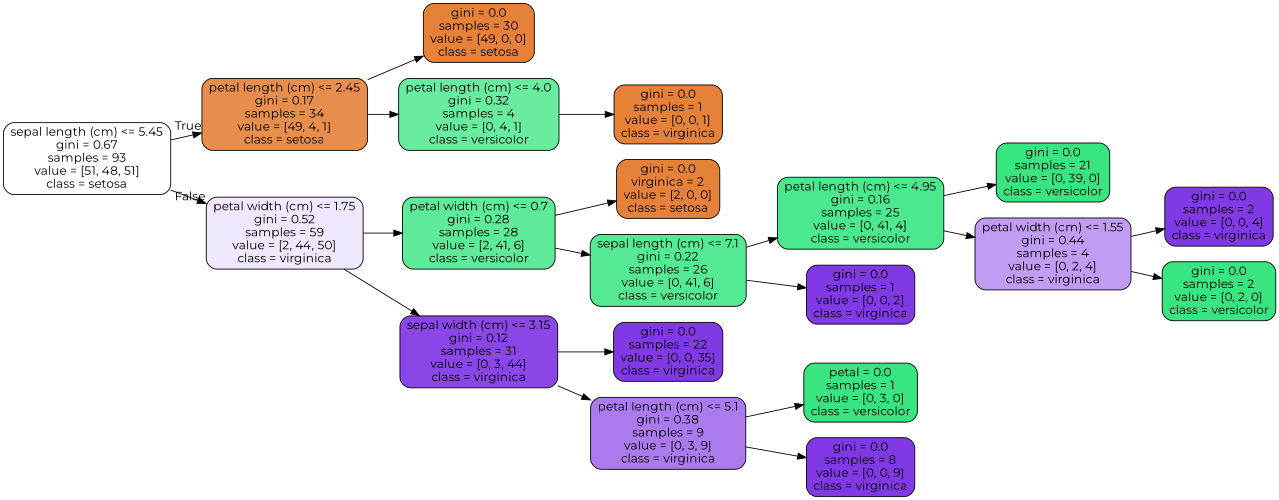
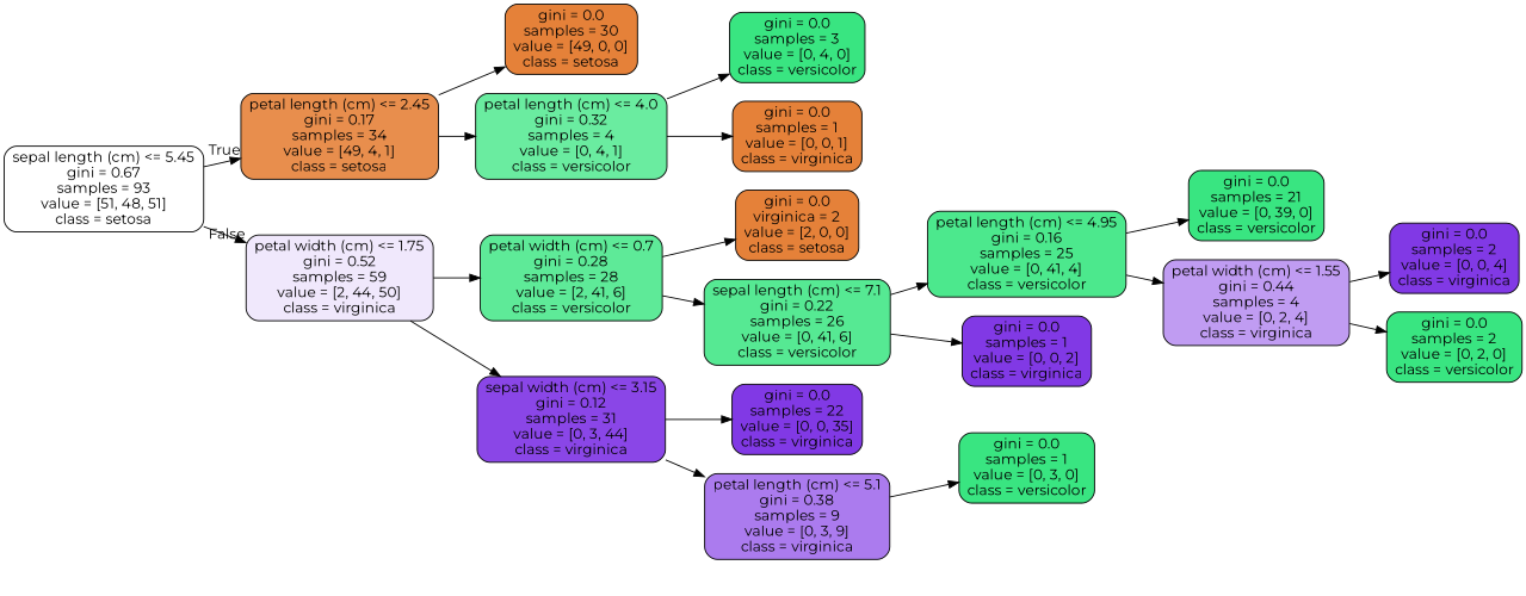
  digraph {
    fontname=Montserrat
    rankdir=LR
    node [color=black fillcolor="#39e581" fontname=Montserrat shape=box style="filled, rounded"]
    edge [fontname=Montserrat]
    n1 [fillcolor="#ffffff" label="sepal length (cm) <= 5.45\ngini = 0.67\nsamples = 93\nvalue = [51, 48, 51]\nclass = setosa"]
    n2 [fillcolor="#e88e4d" label="petal length (cm) <= 2.45\ngini = 0.17\nsamples = 34\nvalue = [49, 4, 1]\nclass = setosa"]
    n3 [fillcolor="#f0e8fc" label="petal width (cm) <= 1.75\ngini = 0.52\nsamples = 59\nvalue = [2, 44, 50]\nclass = virginica"]
    n4 [fillcolor="#e58139" label="gini = 0.0\nsamples = 30\nvalue = [49, 0, 0]\nclass = setosa"]
    n5 [fillcolor="#6aeca0" label="petal length (cm) <= 4.0\ngini = 0.32\nsamples = 4\nvalue = [0, 4, 1]\nclass = versicolor"]
    n6 [fillcolor="#5eea98" label="petal width (cm) <= 0.7\ngini = 0.28\nsamples = 28\nvalue = [2, 41, 6]\nclass = versicolor"]
    n7 [fillcolor="#8a46e7" label="sepal width (cm) <= 3.15\ngini = 0.12\nsamples = 31\nvalue = [0, 3, 44]\nclass = virginica"]
+   n8 [label="gini = 0.0\nsamples = 3\nvalue = [0, 4, 0]\nclass = versicolor"]
    n9 [fillcolor="#e58139" label="gini = 0.0\nsamples = 1\nvalue = [0, 0, 1]\nclass = virginica"]
    n10 [fillcolor="#e58139" label="gini = 0.0\nvirginica = 2\nvalue = [2, 0, 0]\nclass = setosa"]
    n11 [fillcolor="#56e993" label="sepal length (cm) <= 7.1\ngini = 0.22\nsamples = 26\nvalue = [0, 41, 6]\nclass = versicolor"]
    n12 [fillcolor="#8139e5" label="gini = 0.0\nsamples = 22\nvalue = [0, 0, 35]\nclass = virginica"]
    n13 [fillcolor="#ab7bee" label="petal length (cm) <= 5.1\ngini = 0.38\nsamples = 9\nvalue = [0, 3, 9]\nclass = virginica"]
    n14 [fillcolor="#4ce88d" label="petal length (cm) <= 4.95\ngini = 0.16\nsamples = 25\nvalue = [0, 41, 4]\nclass = versicolor"]
    n15 [fillcolor="#8139e5" label="gini = 0.0\nsamples = 1\nvalue = [0, 0, 2]\nclass = virginica"]
    n16 [label="gini = 0.0\nsamples = 21\nvalue = [0, 39, 0]\nclass = versicolor"]
    n17 [fillcolor="#c09cf2" label="petal width (cm) <= 1.55\ngini = 0.44\nsamples = 4\nvalue = [0, 2, 4]\nclass = virginica"]
    n18 [fillcolor="#8139e5" label="gini = 0.0\nsamples = 2\nvalue = [0, 0, 4]\nclass = virginica"]
    n19 [label="gini = 0.0\nsamples = 2\nvalue = [0, 2, 0]\nclass = versicolor"]
-   n20 [label="petal = 0.0\nsamples = 1\nvalue = [0, 3, 0]\nclass = versicolor"]
-   n21 [fillcolor="#8139e5" label="gini = 0.0\nsamples = 8\nvalue = [0, 0, 9]\nclass = virginica"]
+   n20 [label="gini = 0.0\nsamples = 1\nvalue = [0, 3, 0]\nclass = versicolor"]
    n1 -> n2 [headlabel=True labelangle=45 labeldistance=2.5]
    n1 -> n3 [headlabel=False labelangle=-45 labeldistance=2.5]
    n2 -> n4
    n2 -> n5
    n3 -> n6
    n3 -> n7
+   n5 -> n8
    n5 -> n9
    n6 -> n10
    n6 -> n11
    n7 -> n12
    n7 -> n13
    n11 -> n14
    n11 -> n15
    n13 -> n20
-   n13 -> n21
    n14 -> n16
    n14 -> n17
    n17 -> n18
    n17 -> n19
  }
